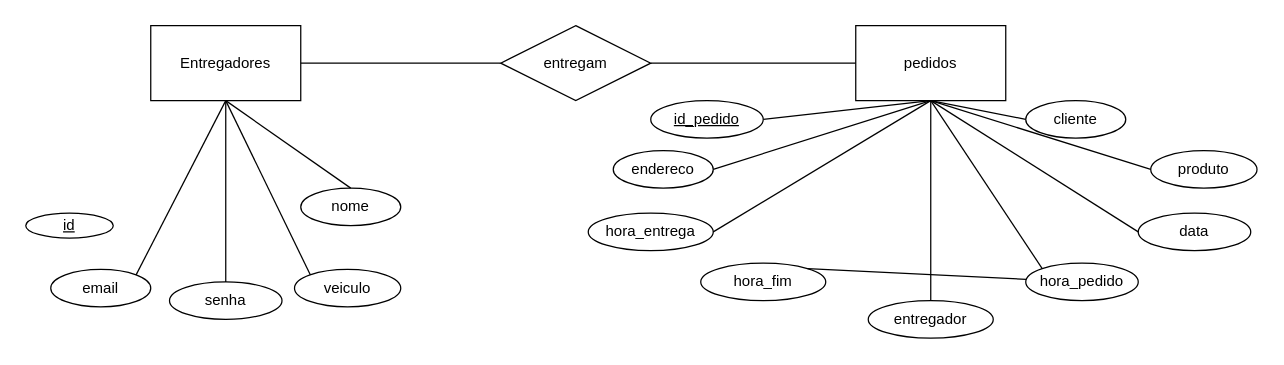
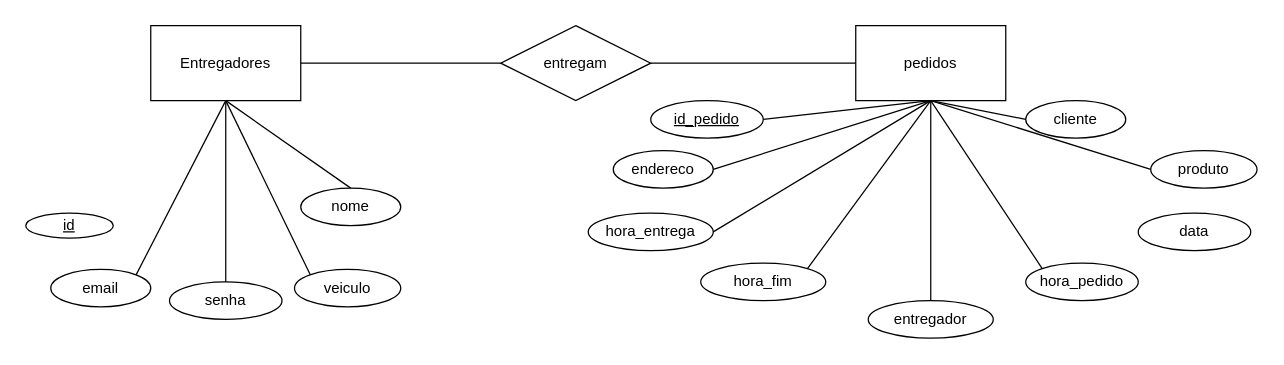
  <mxCell id="0" />
  <mxCell id="1" parent="0" />
  <mxCell id="2" value="Entregadores" style="rounded=0;whiteSpace=wrap;html=1;" vertex="1" parent="1"><mxGeometry x="120" y="20" width="120" height="60" as="geometry" /></mxCell>
  <mxCell id="3" value="pedidos" style="rounded=0;whiteSpace=wrap;html=1;" vertex="1" parent="1"><mxGeometry x="684" y="20" width="120" height="60" as="geometry" /></mxCell>
  <mxCell id="4" value="nome" style="ellipse;whiteSpace=wrap;html=1;" vertex="1" parent="1"><mxGeometry x="240" y="150" width="80" height="30" as="geometry" /></mxCell>
  <mxCell id="5" value="email" style="ellipse;whiteSpace=wrap;html=1;" vertex="1" parent="1"><mxGeometry x="40" y="215" width="80" height="30" as="geometry" /></mxCell>
  <mxCell id="6" value="senha" style="ellipse;whiteSpace=wrap;html=1;" vertex="1" parent="1"><mxGeometry x="135" y="225" width="90" height="30" as="geometry" /></mxCell>
  <mxCell id="7" value="veiculo" style="ellipse;whiteSpace=wrap;html=1;" vertex="1" parent="1"><mxGeometry x="235" y="215" width="85" height="30" as="geometry" /></mxCell>
  <mxCell id="8" value="cliente" style="ellipse;whiteSpace=wrap;html=1;" vertex="1" parent="1"><mxGeometry x="820" y="80" width="80" height="30" as="geometry" /></mxCell>
  <mxCell id="9" value="endereco" style="ellipse;whiteSpace=wrap;html=1;" vertex="1" parent="1"><mxGeometry x="490" y="120" width="80" height="30" as="geometry" /></mxCell>
  <mxCell id="10" value="produto" style="ellipse;whiteSpace=wrap;html=1;" vertex="1" parent="1"><mxGeometry x="920" y="120" width="85" height="30" as="geometry" /></mxCell>
  <mxCell id="11" value="data" style="ellipse;whiteSpace=wrap;html=1;" vertex="1" parent="1"><mxGeometry x="910" y="170" width="90" height="30" as="geometry" /></mxCell>
  <mxCell id="12" value="hora_entrega" style="ellipse;whiteSpace=wrap;html=1;" vertex="1" parent="1"><mxGeometry x="470" y="170" width="100" height="30" as="geometry" /></mxCell>
  <mxCell id="13" value="hora_pedido" style="ellipse;whiteSpace=wrap;html=1;" vertex="1" parent="1"><mxGeometry x="820" y="210" width="90" height="30" as="geometry" /></mxCell>
  <mxCell id="14" value="hora_fim" style="ellipse;whiteSpace=wrap;html=1;" vertex="1" parent="1"><mxGeometry x="560" y="210" width="100" height="30" as="geometry" /></mxCell>
  <mxCell id="15" value="entregador" style="ellipse;whiteSpace=wrap;html=1;" vertex="1" parent="1"><mxGeometry x="694" y="240" width="100" height="30" as="geometry" /></mxCell>
  <mxCell id="16" value="" style="endArrow=none;html=1;rounded=0;exitX=1;exitY=0.5;exitDx=0;exitDy=0;entryX=0.5;entryY=1;entryDx=0;entryDy=0;" edge="1" parent="1" source="33" target="3"><mxGeometry width="50" height="50" relative="1" as="geometry"><mxPoint x="660" y="95" as="sourcePoint" /><mxPoint x="750" y="140" as="targetPoint" /></mxGeometry></mxCell>
  <mxCell id="17" value="" style="endArrow=none;html=1;rounded=0;exitX=1;exitY=0.5;exitDx=0;exitDy=0;entryX=0.5;entryY=1;entryDx=0;entryDy=0;" edge="1" parent="1" source="9" target="3"><mxGeometry width="50" height="50" relative="1" as="geometry"><mxPoint x="710" y="200" as="sourcePoint" /><mxPoint x="760" y="150" as="targetPoint" /></mxGeometry></mxCell>
  <mxCell id="18" value="" style="endArrow=none;html=1;rounded=0;exitX=1;exitY=0.5;exitDx=0;exitDy=0;entryX=0.5;entryY=1;entryDx=0;entryDy=0;" edge="1" parent="1" source="12" target="3"><mxGeometry width="50" height="50" relative="1" as="geometry"><mxPoint x="720" y="210" as="sourcePoint" /><mxPoint x="770" y="160" as="targetPoint" /></mxGeometry></mxCell>
- <mxCell id="19" value="" style="endArrow=none;html=1;rounded=0;exitX=1;exitY=0;exitDx=0;exitDy=0;" edge="1" parent="1" source="14" target="13"><mxGeometry width="50" height="50" relative="1" as="geometry"><mxPoint x="730" y="220" as="sourcePoint" /><mxPoint x="780" y="170" as="targetPoint" /></mxGeometry></mxCell>
+ <mxCell id="19" value="" style="endArrow=none;html=1;rounded=0;exitX=1;exitY=0;exitDx=0;exitDy=0;entryX=0.5;entryY=1;entryDx=0;entryDy=0;" edge="1" parent="1" source="14" target="3"><mxGeometry width="50" height="50" relative="1" as="geometry"><mxPoint x="730" y="220" as="sourcePoint" /><mxPoint x="780" y="170" as="targetPoint" /></mxGeometry></mxCell>
  <mxCell id="20" value="" style="endArrow=none;html=1;rounded=0;entryX=0.5;entryY=1;entryDx=0;entryDy=0;exitX=0;exitY=0.5;exitDx=0;exitDy=0;" edge="1" parent="1" source="8" target="3"><mxGeometry width="50" height="50" relative="1" as="geometry"><mxPoint x="740" y="230" as="sourcePoint" /><mxPoint x="790" y="180" as="targetPoint" /></mxGeometry></mxCell>
  <mxCell id="21" value="" style="endArrow=none;html=1;rounded=0;entryX=0.5;entryY=1;entryDx=0;entryDy=0;exitX=0;exitY=0.5;exitDx=0;exitDy=0;" edge="1" parent="1" source="10" target="3"><mxGeometry width="50" height="50" relative="1" as="geometry"><mxPoint x="750" y="240" as="sourcePoint" /><mxPoint x="790" y="140" as="targetPoint" /></mxGeometry></mxCell>
- <mxCell id="22" value="" style="endArrow=none;html=1;rounded=0;exitX=0;exitY=0.5;exitDx=0;exitDy=0;entryX=0.5;entryY=1;entryDx=0;entryDy=0;" edge="1" parent="1" source="11" target="3"><mxGeometry width="50" height="50" relative="1" as="geometry"><mxPoint x="760" y="250" as="sourcePoint" /><mxPoint x="810" y="200" as="targetPoint" /></mxGeometry></mxCell>
  <mxCell id="23" value="" style="endArrow=none;html=1;rounded=0;entryX=0.5;entryY=1;entryDx=0;entryDy=0;exitX=0;exitY=0;exitDx=0;exitDy=0;" edge="1" parent="1" source="13" target="3"><mxGeometry width="50" height="50" relative="1" as="geometry"><mxPoint x="740" y="190" as="sourcePoint" /><mxPoint x="790" y="140" as="targetPoint" /></mxGeometry></mxCell>
  <mxCell id="24" value="" style="endArrow=none;html=1;rounded=0;entryX=0.5;entryY=1;entryDx=0;entryDy=0;exitX=0.5;exitY=0;exitDx=0;exitDy=0;" edge="1" parent="1" source="15" target="3"><mxGeometry width="50" height="50" relative="1" as="geometry"><mxPoint x="780" y="270" as="sourcePoint" /><mxPoint x="830" y="220" as="targetPoint" /></mxGeometry></mxCell>
  <mxCell id="25" value="" style="endArrow=none;html=1;rounded=0;entryX=0.5;entryY=1;entryDx=0;entryDy=0;exitX=1;exitY=0;exitDx=0;exitDy=0;" edge="1" parent="1" source="5" target="2"><mxGeometry width="50" height="50" relative="1" as="geometry"><mxPoint x="140" y="200" as="sourcePoint" /><mxPoint x="518.64" y="130" as="targetPoint" /></mxGeometry></mxCell>
  <mxCell id="26" value="" style="endArrow=none;html=1;rounded=0;entryX=0.5;entryY=1;entryDx=0;entryDy=0;exitX=0.5;exitY=0;exitDx=0;exitDy=0;" edge="1" parent="1" source="6" target="2"><mxGeometry width="50" height="50" relative="1" as="geometry"><mxPoint x="118.284" y="229.393" as="sourcePoint" /><mxPoint x="190" y="90" as="targetPoint" /></mxGeometry></mxCell>
  <mxCell id="27" value="" style="endArrow=none;html=1;rounded=0;entryX=0.5;entryY=1;entryDx=0;entryDy=0;exitX=0;exitY=0;exitDx=0;exitDy=0;" edge="1" parent="1" source="7" target="2"><mxGeometry width="50" height="50" relative="1" as="geometry"><mxPoint x="190" y="270" as="sourcePoint" /><mxPoint x="190" y="90" as="targetPoint" /></mxGeometry></mxCell>
  <mxCell id="28" value="" style="endArrow=none;html=1;rounded=0;entryX=0.5;entryY=1;entryDx=0;entryDy=0;exitX=0.5;exitY=0;exitDx=0;exitDy=0;" edge="1" parent="1" source="4" target="2"><mxGeometry width="50" height="50" relative="1" as="geometry"><mxPoint x="262.626" y="229.331" as="sourcePoint" /><mxPoint x="190" y="90" as="targetPoint" /></mxGeometry></mxCell>
  <mxCell id="29" value="entregam" style="shape=rhombus;perimeter=rhombusPerimeter;whiteSpace=wrap;html=1;align=center;" vertex="1" parent="1"><mxGeometry x="400" y="20" width="120" height="60" as="geometry" /></mxCell>
  <mxCell id="30" value="" style="endArrow=none;html=1;rounded=0;entryX=0;entryY=0.5;entryDx=0;entryDy=0;exitX=1;exitY=0.5;exitDx=0;exitDy=0;" edge="1" parent="1" source="2" target="29"><mxGeometry width="50" height="50" relative="1" as="geometry"><mxPoint x="130" y="200" as="sourcePoint" /><mxPoint x="180" y="150" as="targetPoint" /></mxGeometry></mxCell>
  <mxCell id="31" value="" style="endArrow=none;html=1;rounded=0;entryX=0;entryY=0.5;entryDx=0;entryDy=0;exitX=1;exitY=0.5;exitDx=0;exitDy=0;" edge="1" parent="1" source="29" target="3"><mxGeometry width="50" height="50" relative="1" as="geometry"><mxPoint x="250" y="60" as="sourcePoint" /><mxPoint x="410" y="60" as="targetPoint" /></mxGeometry></mxCell>
  <mxCell id="32" value="id" style="ellipse;whiteSpace=wrap;html=1;align=center;fontStyle=4;" vertex="1" parent="1"><mxGeometry x="20" y="170" width="70" height="20" as="geometry" /></mxCell>
  <mxCell id="33" value="id_pedido" style="ellipse;whiteSpace=wrap;html=1;align=center;fontStyle=4;" vertex="1" parent="1"><mxGeometry x="520" y="80" width="90" height="30" as="geometry" /></mxCell>
